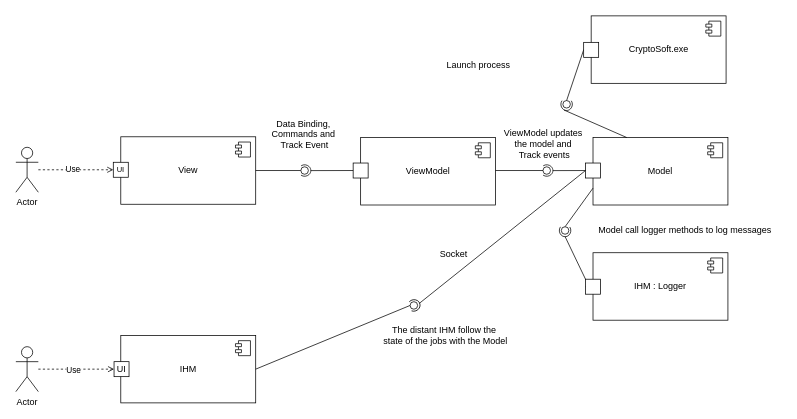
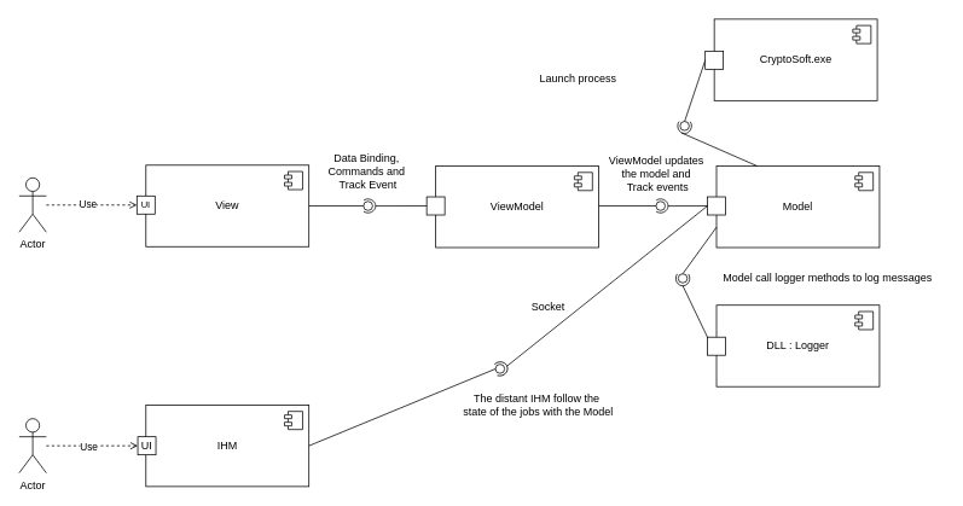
  <mxCell id="0" />
  <mxCell id="1" parent="0" />
  <mxCell id="2" value="View" style="html=1;dropTarget=0;whiteSpace=wrap;" vertex="1" parent="1"><mxGeometry x="160" y="182" width="180" height="90" as="geometry" /></mxCell>
  <mxCell id="3" value="" style="shape=module;jettyWidth=8;jettyHeight=4;" vertex="1" parent="2"><mxGeometry x="1" width="20" height="20" relative="1" as="geometry"><mxPoint x="-27" y="7" as="offset" /></mxGeometry></mxCell>
  <mxCell id="4" value="ViewModel" style="html=1;dropTarget=0;whiteSpace=wrap;" vertex="1" parent="1"><mxGeometry x="480" y="183" width="180" height="90" as="geometry" /></mxCell>
  <mxCell id="5" value="" style="shape=module;jettyWidth=8;jettyHeight=4;" vertex="1" parent="4"><mxGeometry x="1" width="20" height="20" relative="1" as="geometry"><mxPoint x="-27" y="7" as="offset" /></mxGeometry></mxCell>
  <mxCell id="6" value="Model" style="html=1;dropTarget=0;whiteSpace=wrap;" vertex="1" parent="1"><mxGeometry x="790" y="183" width="180" height="90" as="geometry" /></mxCell>
  <mxCell id="7" value="" style="shape=module;jettyWidth=8;jettyHeight=4;" vertex="1" parent="6"><mxGeometry x="1" width="20" height="20" relative="1" as="geometry"><mxPoint x="-27" y="7" as="offset" /></mxGeometry></mxCell>
- <mxCell id="8" value="IHM : Logger" style="html=1;dropTarget=0;whiteSpace=wrap;" vertex="1" parent="1"><mxGeometry x="790" y="336.68" width="180" height="90" as="geometry" /></mxCell>
+ <mxCell id="8" value="DLL : Logger" style="html=1;dropTarget=0;whiteSpace=wrap;" vertex="1" parent="1"><mxGeometry x="790" y="336.68" width="180" height="90" as="geometry" /></mxCell>
  <mxCell id="9" value="" style="shape=module;jettyWidth=8;jettyHeight=4;" vertex="1" parent="8"><mxGeometry x="1" width="20" height="20" relative="1" as="geometry"><mxPoint x="-27" y="7" as="offset" /></mxGeometry></mxCell>
  <mxCell id="10" value="Actor" style="shape=umlActor;verticalLabelPosition=bottom;verticalAlign=top;html=1;outlineConnect=0;" vertex="1" parent="1"><mxGeometry x="20" y="196" width="30" height="60" as="geometry" /></mxCell>
  <mxCell id="11" value="" style="whiteSpace=wrap;html=1;aspect=fixed;" vertex="1" parent="1"><mxGeometry x="150" y="216" width="20" height="20" as="geometry" /></mxCell>
  <mxCell id="12" value="&lt;font style=&quot;font-size: 10px;&quot;&gt;UI&lt;/font&gt;" style="text;html=1;align=center;verticalAlign=middle;whiteSpace=wrap;rounded=0;" vertex="1" parent="1"><mxGeometry x="130" y="211" width="60" height="30" as="geometry" /></mxCell>
  <mxCell id="13" value="" style="endArrow=open;html=1;rounded=0;entryX=0;entryY=0.5;entryDx=0;entryDy=0;endFill=0;dashed=1;" edge="1" parent="1" source="10" target="11"><mxGeometry width="50" height="50" relative="1" as="geometry"><mxPoint x="140" y="402" as="sourcePoint" /><mxPoint x="190" y="352" as="targetPoint" /><Array as="points" /></mxGeometry></mxCell>
  <mxCell id="14" value="Use" style="edgeLabel;html=1;align=center;verticalAlign=middle;resizable=0;points=[];" connectable="0" vertex="1" parent="13"><mxGeometry x="-0.091" y="1" relative="1" as="geometry"><mxPoint as="offset" /></mxGeometry></mxCell>
  <mxCell id="15" value="" style="whiteSpace=wrap;html=1;aspect=fixed;" vertex="1" parent="1"><mxGeometry x="470" y="217" width="20" height="20" as="geometry" /></mxCell>
  <mxCell id="16" value="" style="endArrow=none;html=1;rounded=0;exitX=1;exitY=0.5;exitDx=0;exitDy=0;entryX=0;entryY=0.5;entryDx=0;entryDy=0;" edge="1" parent="1" source="2" target="17"><mxGeometry width="50" height="50" relative="1" as="geometry"><mxPoint x="360" y="342" as="sourcePoint" /><mxPoint x="400" y="226" as="targetPoint" /></mxGeometry></mxCell>
  <mxCell id="17" value="" style="ellipse;whiteSpace=wrap;html=1;aspect=fixed;" vertex="1" parent="1"><mxGeometry x="400.27" y="222" width="10" height="10" as="geometry" /></mxCell>
  <mxCell id="18" value="" style="endArrow=none;html=1;rounded=0;exitX=0.01;exitY=0.493;exitDx=0;exitDy=0;entryX=0;entryY=0.5;entryDx=0;entryDy=0;exitPerimeter=0;" edge="1" parent="1" source="19" target="15"><mxGeometry width="50" height="50" relative="1" as="geometry"><mxPoint x="420" y="225.91" as="sourcePoint" /><mxPoint x="460" y="225.91" as="targetPoint" /></mxGeometry></mxCell>
  <mxCell id="19" value="" style="verticalLabelPosition=bottom;verticalAlign=top;html=1;shape=mxgraph.basic.arc;startAngle=0.404;endAngle=0.1;rotation=-180;" vertex="1" parent="1"><mxGeometry x="397" y="219.34" width="16.53" height="15.32" as="geometry" /></mxCell>
- <mxCell id="20" value="Data Binding,&amp;nbsp;&lt;div&gt;Commands and&amp;nbsp;&lt;/div&gt;&lt;div&gt;Track Event&lt;/div&gt;" style="text;html=1;align=center;verticalAlign=middle;resizable=0;points=[];autosize=1;strokeColor=none;fillColor=none;" vertex="1" parent="1"><mxGeometry x="350.27" y="149.34" width="110" height="60" as="geometry" /></mxCell>
+ <mxCell id="20" value="Data Binding,&amp;nbsp;&lt;div&gt;Commands and&amp;nbsp;&lt;/div&gt;&lt;div&gt;Track Event&lt;/div&gt;" style="text;html=1;align=center;verticalAlign=middle;resizable=0;points=[];autosize=1;strokeColor=none;fillColor=none;" vertex="1" parent="1"><mxGeometry x="350.27" y="159.34" width="110" height="60" as="geometry" /></mxCell>
  <mxCell id="21" value="ViewModel updates&amp;nbsp;&lt;div&gt;the model and&amp;nbsp;&lt;/div&gt;&lt;div&gt;Track events&lt;/div&gt;" style="text;html=1;align=center;verticalAlign=middle;resizable=0;points=[];autosize=1;strokeColor=none;fillColor=none;" vertex="1" parent="1"><mxGeometry x="660" y="162" width="130" height="60" as="geometry" /></mxCell>
  <mxCell id="22" value="" style="ellipse;whiteSpace=wrap;html=1;aspect=fixed;" vertex="1" parent="1"><mxGeometry x="723.27" y="222" width="10" height="10" as="geometry" /></mxCell>
  <mxCell id="23" value="" style="endArrow=none;html=1;rounded=0;exitX=0.01;exitY=0.493;exitDx=0;exitDy=0;entryX=0;entryY=0.5;entryDx=0;entryDy=0;exitPerimeter=0;" edge="1" parent="1" source="24"><mxGeometry width="50" height="50" relative="1" as="geometry"><mxPoint x="740" y="226.91" as="sourcePoint" /><mxPoint x="790" y="227" as="targetPoint" /></mxGeometry></mxCell>
  <mxCell id="24" value="" style="verticalLabelPosition=bottom;verticalAlign=top;html=1;shape=mxgraph.basic.arc;startAngle=0.404;endAngle=0.1;rotation=-180;" vertex="1" parent="1"><mxGeometry x="720" y="219.34" width="16.53" height="15.32" as="geometry" /></mxCell>
  <mxCell id="25" value="" style="endArrow=none;html=1;rounded=0;exitX=1;exitY=0.5;exitDx=0;exitDy=0;entryX=0;entryY=0.5;entryDx=0;entryDy=0;" edge="1" parent="1" target="22"><mxGeometry width="50" height="50" relative="1" as="geometry"><mxPoint x="660" y="227" as="sourcePoint" /><mxPoint x="800" y="236" as="targetPoint" /></mxGeometry></mxCell>
  <mxCell id="26" value="" style="endArrow=none;html=1;rounded=0;exitX=1;exitY=0.5;exitDx=0;exitDy=0;entryX=0;entryY=0.75;entryDx=0;entryDy=0;" edge="1" parent="1" source="28" target="6"><mxGeometry width="50" height="50" relative="1" as="geometry"><mxPoint x="731.954" y="352" as="sourcePoint" /><mxPoint x="790" y="227" as="targetPoint" /></mxGeometry></mxCell>
  <mxCell id="27" style="rounded=0;orthogonalLoop=1;jettySize=auto;html=1;exitX=0;exitY=0.5;exitDx=0;exitDy=0;entryX=0;entryY=0.5;entryDx=0;entryDy=0;endArrow=none;startFill=0;" edge="1" parent="1" source="33" target="8"><mxGeometry relative="1" as="geometry" /></mxCell>
  <mxCell id="28" value="" style="ellipse;whiteSpace=wrap;html=1;aspect=fixed;rotation=-90;" vertex="1" parent="1"><mxGeometry x="747.73" y="302" width="10" height="10" as="geometry" /></mxCell>
  <mxCell id="29" value="" style="verticalLabelPosition=bottom;verticalAlign=top;html=1;shape=mxgraph.basic.arc;startAngle=0.404;endAngle=0.1;rotation=-90;" vertex="1" parent="1"><mxGeometry x="744.46" y="299.34" width="16.53" height="15.32" as="geometry" /></mxCell>
  <mxCell id="30" value="Model call logger methods to log messages&amp;nbsp;" style="text;html=1;align=center;verticalAlign=middle;resizable=0;points=[];autosize=1;strokeColor=none;fillColor=none;" vertex="1" parent="1"><mxGeometry x="788" y="294" width="252" height="26" as="geometry" /></mxCell>
  <mxCell id="31" value="" style="whiteSpace=wrap;html=1;aspect=fixed;" vertex="1" parent="1"><mxGeometry x="780" y="217" width="20" height="20" as="geometry" /></mxCell>
  <mxCell id="32" value="" style="rounded=0;orthogonalLoop=1;jettySize=auto;html=1;exitX=0.004;exitY=0.502;exitDx=0;exitDy=0;entryX=0;entryY=0;entryDx=0;entryDy=0;endArrow=none;startFill=0;exitPerimeter=0;" edge="1" parent="1" source="29" target="33"><mxGeometry relative="1" as="geometry"><mxPoint x="753" y="312" as="sourcePoint" /><mxPoint x="790" y="382" as="targetPoint" /></mxGeometry></mxCell>
  <mxCell id="33" value="" style="whiteSpace=wrap;html=1;aspect=fixed;" vertex="1" parent="1"><mxGeometry x="780" y="372" width="20" height="20" as="geometry" /></mxCell>
  <mxCell id="34" value="CryptoSoft.exe" style="html=1;dropTarget=0;whiteSpace=wrap;" vertex="1" parent="1"><mxGeometry x="787.53" y="20.68" width="180" height="90" as="geometry" /></mxCell>
  <mxCell id="35" value="" style="shape=module;jettyWidth=8;jettyHeight=4;" vertex="1" parent="34"><mxGeometry x="1" width="20" height="20" relative="1" as="geometry"><mxPoint x="-27" y="7" as="offset" /></mxGeometry></mxCell>
  <mxCell id="36" value="" style="endArrow=none;html=1;rounded=0;exitX=0.04;exitY=0.269;exitDx=0;exitDy=0;entryX=0.25;entryY=0;entryDx=0;entryDy=0;exitPerimeter=0;" edge="1" parent="1" source="39" target="6"><mxGeometry width="50" height="50" relative="1" as="geometry"><mxPoint x="714.954" y="151" as="sourcePoint" /><mxPoint x="773" y="50" as="targetPoint" /></mxGeometry></mxCell>
  <mxCell id="37" style="rounded=0;orthogonalLoop=1;jettySize=auto;html=1;exitX=0;exitY=0.5;exitDx=0;exitDy=0;entryX=0;entryY=0.5;entryDx=0;entryDy=0;endArrow=none;startFill=0;" edge="1" parent="1" source="41" target="34"><mxGeometry relative="1" as="geometry" /></mxCell>
  <mxCell id="38" value="" style="ellipse;whiteSpace=wrap;html=1;aspect=fixed;rotation=-90;" vertex="1" parent="1"><mxGeometry x="749.79" y="133.66" width="10" height="10" as="geometry" /></mxCell>
  <mxCell id="39" value="" style="verticalLabelPosition=bottom;verticalAlign=top;html=1;shape=mxgraph.basic.arc;startAngle=0.404;endAngle=0.1;rotation=-90;" vertex="1" parent="1"><mxGeometry x="746.53" y="131" width="16.53" height="15.32" as="geometry" /></mxCell>
  <mxCell id="40" value="" style="rounded=0;orthogonalLoop=1;jettySize=auto;html=1;exitX=1;exitY=0.5;exitDx=0;exitDy=0;entryX=0;entryY=0.5;entryDx=0;entryDy=0;endArrow=none;startFill=0;" edge="1" parent="1" source="38" target="41"><mxGeometry relative="1" as="geometry"><mxPoint x="750.53" y="-4" as="sourcePoint" /><mxPoint x="787.53" y="66" as="targetPoint" /></mxGeometry></mxCell>
  <mxCell id="41" value="" style="whiteSpace=wrap;html=1;aspect=fixed;" vertex="1" parent="1"><mxGeometry x="777.53" y="56" width="20" height="20" as="geometry" /></mxCell>
  <mxCell id="42" value="Actor" style="shape=umlActor;verticalLabelPosition=bottom;verticalAlign=top;html=1;outlineConnect=0;" vertex="1" parent="1"><mxGeometry x="20" y="462" width="30" height="60" as="geometry" /></mxCell>
  <mxCell id="43" value="IHM" style="html=1;dropTarget=0;whiteSpace=wrap;" vertex="1" parent="1"><mxGeometry x="160" y="447" width="180" height="90" as="geometry" /></mxCell>
  <mxCell id="44" value="" style="shape=module;jettyWidth=8;jettyHeight=4;" vertex="1" parent="43"><mxGeometry x="1" width="20" height="20" relative="1" as="geometry"><mxPoint x="-27" y="7" as="offset" /></mxGeometry></mxCell>
  <mxCell id="45" value="UI" style="whiteSpace=wrap;html=1;aspect=fixed;" vertex="1" parent="1"><mxGeometry x="151" y="482" width="20" height="20" as="geometry" /></mxCell>
  <mxCell id="46" value="" style="endArrow=open;html=1;rounded=0;entryX=0;entryY=0.5;entryDx=0;entryDy=0;endFill=0;dashed=1;" edge="1" parent="1" target="45" source="42"><mxGeometry width="50" height="50" relative="1" as="geometry"><mxPoint x="28" y="492" as="sourcePoint" /><mxPoint x="130" y="491.66" as="targetPoint" /><Array as="points" /></mxGeometry></mxCell>
  <mxCell id="47" value="Use" style="edgeLabel;html=1;align=center;verticalAlign=middle;resizable=0;points=[];" connectable="0" vertex="1" parent="46"><mxGeometry x="-0.091" y="1" relative="1" as="geometry"><mxPoint y="1" as="offset" /></mxGeometry></mxCell>
  <mxCell id="48" value="" style="endArrow=none;html=1;rounded=0;exitX=1;exitY=0.5;exitDx=0;exitDy=0;entryX=0.5;entryY=0;entryDx=0;entryDy=0;" edge="1" parent="1" source="43" target="49"><mxGeometry width="50" height="50" relative="1" as="geometry"><mxPoint x="370" y="494.58" as="sourcePoint" /><mxPoint x="541" y="413" as="targetPoint" /></mxGeometry></mxCell>
  <mxCell id="49" value="" style="ellipse;whiteSpace=wrap;html=1;aspect=fixed;rotation=-90;" vertex="1" parent="1"><mxGeometry x="546" y="402" width="10" height="10" as="geometry" /></mxCell>
  <mxCell id="50" value="" style="verticalLabelPosition=bottom;verticalAlign=top;html=1;shape=mxgraph.basic.arc;startAngle=0.404;endAngle=0.1;rotation=-195;" vertex="1" parent="1"><mxGeometry x="542.73" y="399.34" width="16.53" height="15.32" as="geometry" /></mxCell>
  <mxCell id="51" value="" style="endArrow=none;html=1;rounded=0;exitX=0.026;exitY=0.554;exitDx=0;exitDy=0;entryX=0;entryY=0.5;entryDx=0;entryDy=0;exitPerimeter=0;" edge="1" parent="1" source="50" target="31"><mxGeometry width="50" height="50" relative="1" as="geometry"><mxPoint x="658" y="317" as="sourcePoint" /><mxPoint x="712" y="317" as="targetPoint" /></mxGeometry></mxCell>
  <mxCell id="52" value="The distant IHM follow the&amp;nbsp;&lt;div&gt;state of the jobs with the Model&lt;/div&gt;" style="text;html=1;align=center;verticalAlign=middle;resizable=0;points=[];autosize=1;strokeColor=none;fillColor=none;" vertex="1" parent="1"><mxGeometry x="501" y="426.68" width="183" height="41" as="geometry" /></mxCell>
  <mxCell id="53" value="Launch process" style="text;html=1;align=center;verticalAlign=middle;resizable=0;points=[];autosize=1;strokeColor=none;fillColor=none;" vertex="1" parent="1"><mxGeometry x="585.06" y="74" width="103" height="26" as="geometry" /></mxCell>
  <mxCell id="54" value="Socket" style="text;html=1;align=center;verticalAlign=middle;resizable=0;points=[];autosize=1;strokeColor=none;fillColor=none;" vertex="1" parent="1"><mxGeometry x="576" y="326" width="55" height="26" as="geometry" /></mxCell>
